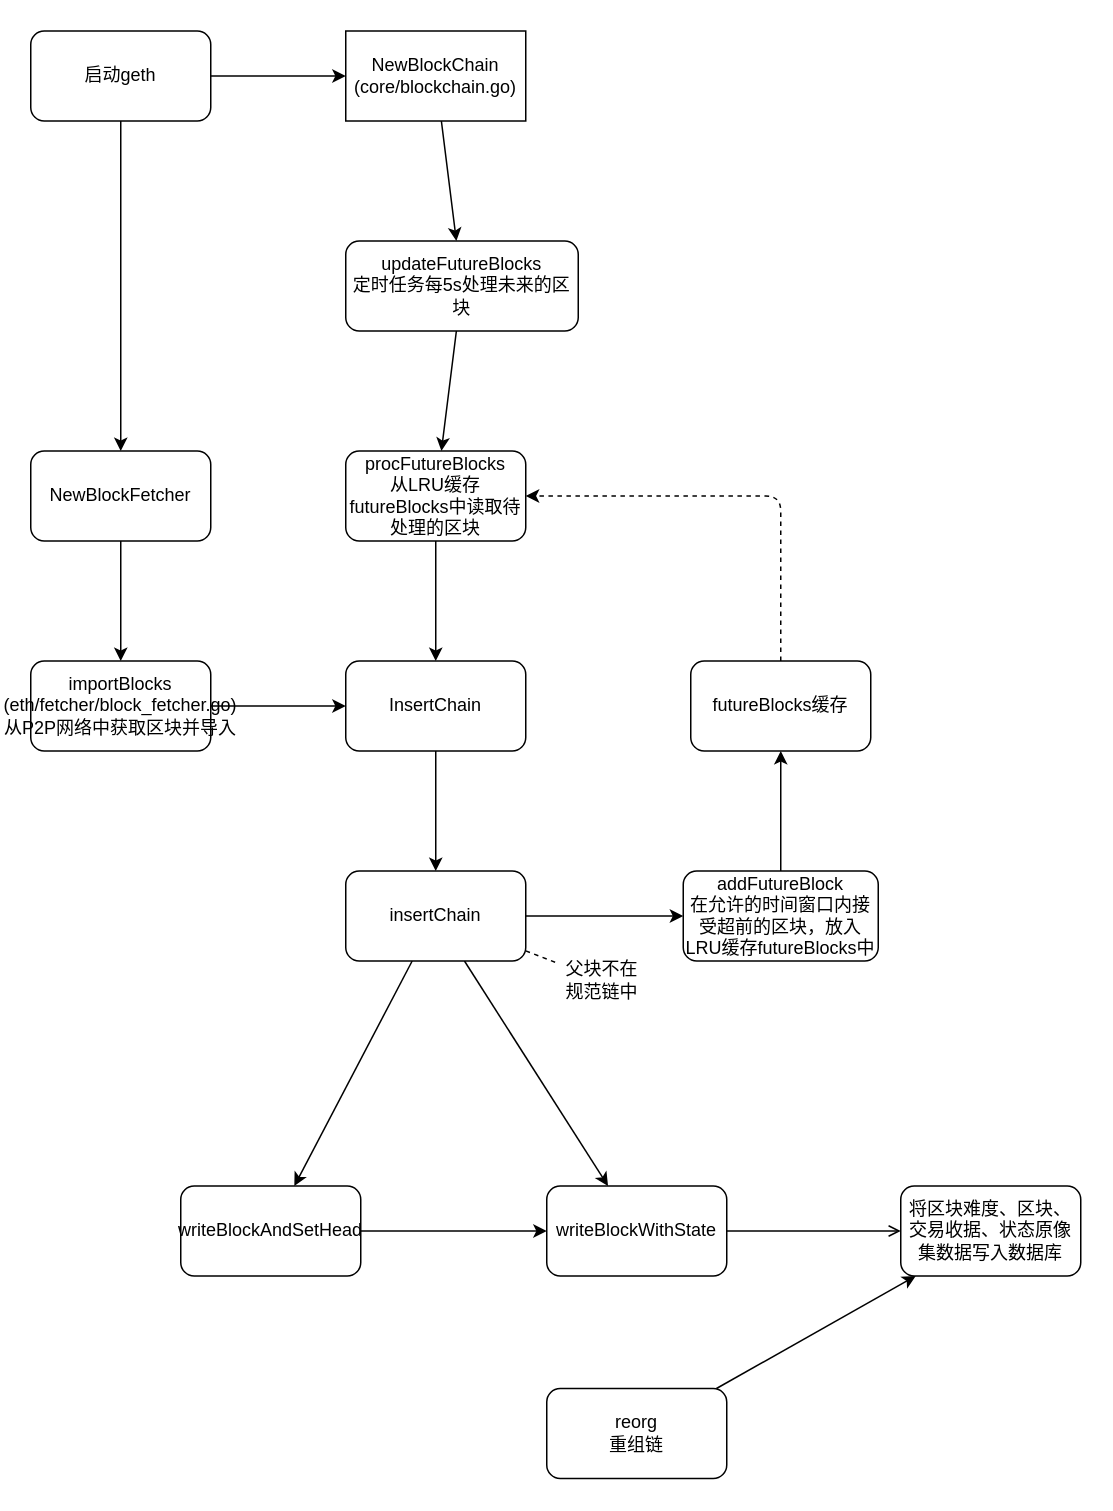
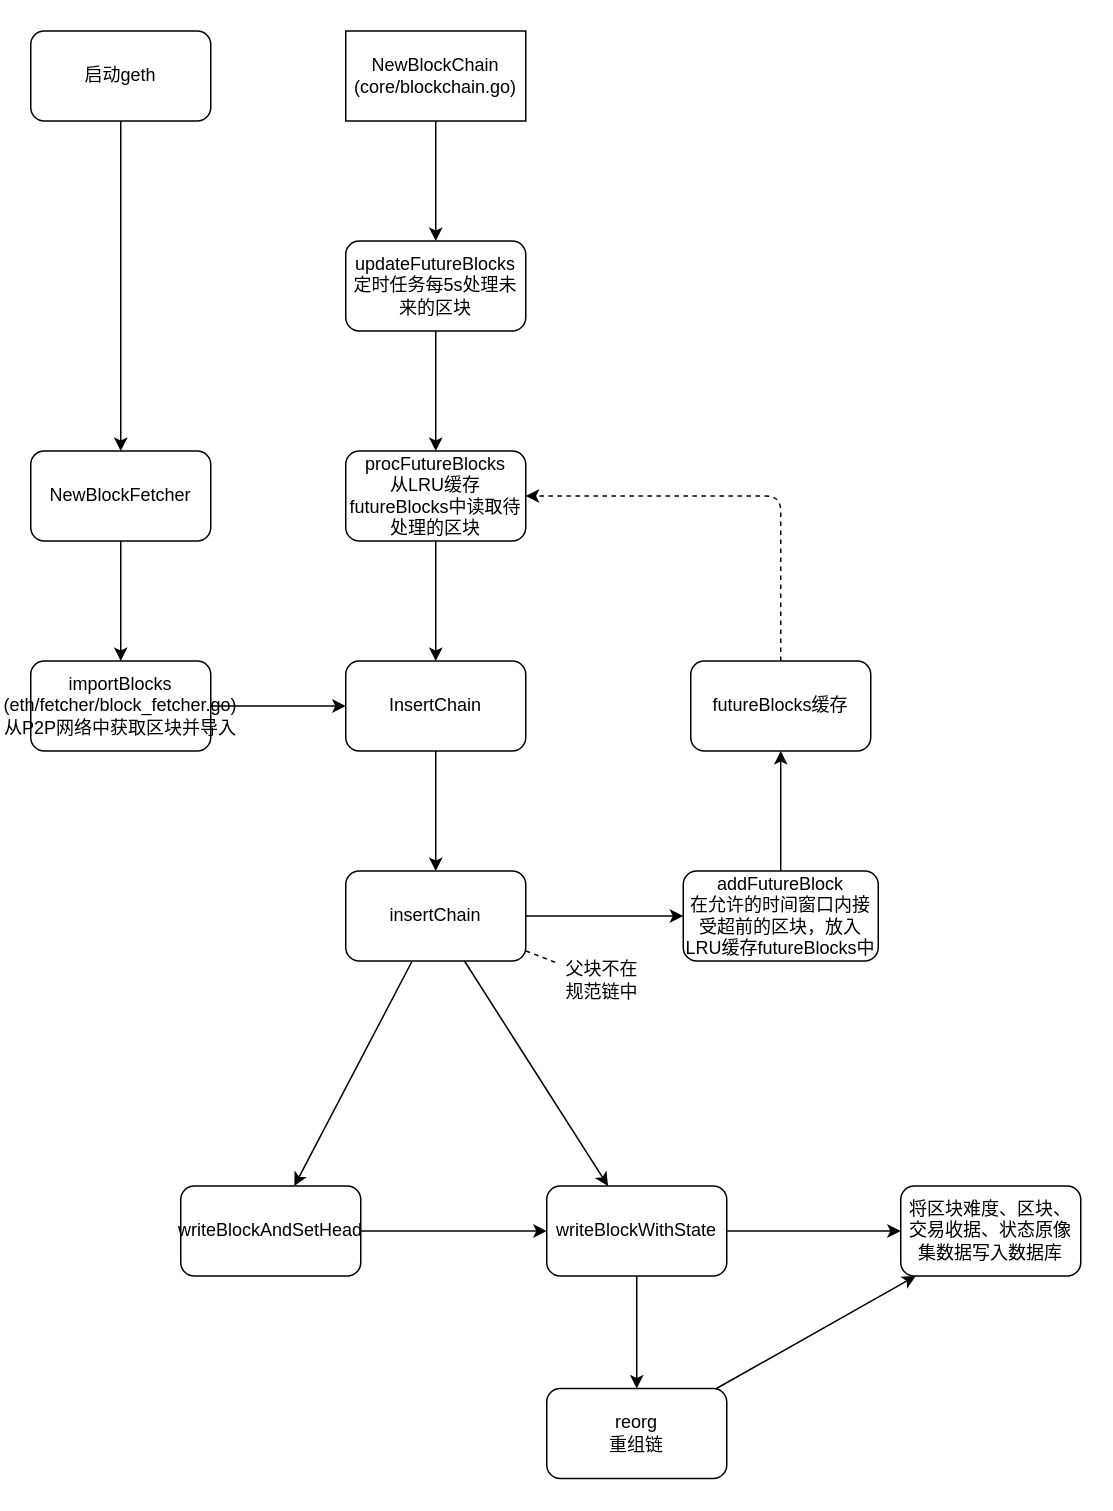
  <mxCell id="0" />
  <mxCell id="1" parent="0" />
  <mxCell id="2" value="" style="edgeStyle=none;html=1;" edge="1" parent="1" source="5" target="9"><mxGeometry relative="1" as="geometry" /></mxCell>
  <mxCell id="3" value="" style="edgeStyle=none;html=1;" edge="1" parent="1" source="16" target="5"><mxGeometry relative="1" as="geometry" /></mxCell>
  <mxCell id="4" value="" style="edgeStyle=none;html=1;exitX=1;exitY=0.5;exitDx=0;exitDy=0;" edge="1" parent="1" source="32" target="5"><mxGeometry relative="1" as="geometry" /></mxCell>
  <mxCell id="5" value="InsertChain" style="rounded=1;whiteSpace=wrap;html=1;" vertex="1" parent="1"><mxGeometry x="230" y="440" width="120" height="60" as="geometry" /></mxCell>
  <mxCell id="6" value="" style="edgeStyle=none;html=1;" edge="1" parent="1" source="9" target="12"><mxGeometry relative="1" as="geometry" /></mxCell>
  <mxCell id="7" value="" style="edgeStyle=none;html=1;" edge="1" parent="1" source="9" target="14"><mxGeometry relative="1" as="geometry" /></mxCell>
  <mxCell id="8" value="" style="edgeStyle=none;html=1;" edge="1" parent="1" source="9" target="21"><mxGeometry relative="1" as="geometry" /></mxCell>
  <mxCell id="9" value="insertChain" style="whiteSpace=wrap;html=1;rounded=1;" vertex="1" parent="1"><mxGeometry x="230" y="580" width="120" height="60" as="geometry" /></mxCell>
- <mxCell id="11" value="" style="edgeStyle=none;html=1;endArrow=open;" edge="1" parent="1" source="12" target="24"><mxGeometry relative="1" as="geometry" /></mxCell>
+ <mxCell id="10" value="" style="edgeStyle=none;html=1;" edge="1" parent="1" source="12" target="23"><mxGeometry relative="1" as="geometry" /></mxCell>
+ <mxCell id="11" value="" style="edgeStyle=none;html=1;" edge="1" parent="1" source="12" target="24"><mxGeometry relative="1" as="geometry" /></mxCell>
  <mxCell id="12" value="writeBlockWithState" style="whiteSpace=wrap;html=1;rounded=1;" vertex="1" parent="1"><mxGeometry x="364" y="790" width="120" height="60" as="geometry" /></mxCell>
  <mxCell id="13" value="" style="edgeStyle=none;html=1;" edge="1" parent="1" source="14" target="12"><mxGeometry relative="1" as="geometry" /></mxCell>
  <mxCell id="14" value="writeBlockAndSetHead" style="whiteSpace=wrap;html=1;rounded=1;" vertex="1" parent="1"><mxGeometry x="120" y="790" width="120" height="60" as="geometry" /></mxCell>
  <mxCell id="15" value="" style="edgeStyle=none;html=1;" edge="1" parent="1" source="18" target="16"><mxGeometry relative="1" as="geometry" /></mxCell>
  <mxCell id="16" value="procFutureBlocks&lt;br&gt;从LRU缓存futureBlocks中读取待处理的区块" style="whiteSpace=wrap;html=1;rounded=1;" vertex="1" parent="1"><mxGeometry x="230" y="300" width="120" height="60" as="geometry" /></mxCell>
  <mxCell id="17" value="" style="edgeStyle=none;html=1;" edge="1" parent="1" source="19" target="18"><mxGeometry relative="1" as="geometry" /></mxCell>
- <mxCell id="18" value="updateFutureBlocks&lt;br&gt;定时任务每5s处理未来的区块" style="whiteSpace=wrap;html=1;rounded=1;" vertex="1" parent="1"><mxGeometry x="230" y="160" width="155" height="60" as="geometry" /></mxCell>
+ <mxCell id="18" value="updateFutureBlocks&lt;br&gt;定时任务每5s处理未来的区块" style="whiteSpace=wrap;html=1;rounded=1;" vertex="1" parent="1"><mxGeometry x="230" y="160" width="120" height="60" as="geometry" /></mxCell>
  <mxCell id="19" value="NewBlockChain&lt;br&gt;(core/blockchain.go)" style="whiteSpace=wrap;html=1;rounded=0;" vertex="1" parent="1"><mxGeometry x="230" y="20" width="120" height="60" as="geometry" /></mxCell>
  <mxCell id="20" value="" style="edgeStyle=none;html=1;" edge="1" parent="1" source="21" target="26"><mxGeometry relative="1" as="geometry" /></mxCell>
  <mxCell id="21" value="addFutureBlock&lt;br&gt;在允许的时间窗口内接受超前的区块，放入LRU缓存futureBlocks中" style="whiteSpace=wrap;html=1;rounded=1;" vertex="1" parent="1"><mxGeometry x="455" y="580" width="130" height="60" as="geometry" /></mxCell>
  <mxCell id="22" value="" style="edgeStyle=none;html=1;" edge="1" parent="1" source="23"><mxGeometry relative="1" as="geometry"><mxPoint x="610" y="850" as="targetPoint" /></mxGeometry></mxCell>
  <mxCell id="23" value="reorg&lt;br&gt;重组链" style="whiteSpace=wrap;html=1;rounded=1;" vertex="1" parent="1"><mxGeometry x="364" y="925" width="120" height="60" as="geometry" /></mxCell>
  <mxCell id="24" value="将区块难度、区块、交易收据、状态原像集数据写入数据库" style="whiteSpace=wrap;html=1;rounded=1;" vertex="1" parent="1"><mxGeometry x="600" y="790" width="120" height="60" as="geometry" /></mxCell>
  <mxCell id="25" value="" style="edgeStyle=orthogonalEdgeStyle;html=1;entryX=1;entryY=0.5;entryDx=0;entryDy=0;exitX=0.5;exitY=0;exitDx=0;exitDy=0;dashed=1;" edge="1" parent="1" source="26" target="16"><mxGeometry relative="1" as="geometry" /></mxCell>
  <mxCell id="26" value="futureBlocks缓存" style="whiteSpace=wrap;html=1;rounded=1;" vertex="1" parent="1"><mxGeometry x="460" y="440" width="120" height="60" as="geometry" /></mxCell>
  <mxCell id="27" value="" style="html=1;dashed=1;endArrow=none;" edge="1" parent="1" source="9" target="28"><mxGeometry relative="1" as="geometry"><mxPoint x="290" y="640" as="sourcePoint" /><mxPoint x="290" y="720" as="targetPoint" /></mxGeometry></mxCell>
  <mxCell id="28" value="父块不在规范链中" style="text;html=1;strokeColor=none;fillColor=none;align=center;verticalAlign=middle;whiteSpace=wrap;rounded=0;" vertex="1" parent="1"><mxGeometry x="371" y="638" width="60" height="30" as="geometry" /></mxCell>
  <mxCell id="29" value="" style="edgeStyle=none;html=1;" edge="1" parent="1" source="31" target="32"><mxGeometry relative="1" as="geometry" /></mxCell>
  <mxCell id="30" value="" style="edgeStyle=none;html=1;" edge="1" parent="1" source="34" target="31"><mxGeometry relative="1" as="geometry" /></mxCell>
  <mxCell id="31" value="NewBlockFetcher" style="whiteSpace=wrap;html=1;rounded=1;" vertex="1" parent="1"><mxGeometry x="20" y="300" width="120" height="60" as="geometry" /></mxCell>
  <mxCell id="32" value="importBlocks&lt;br&gt;(eth/fetcher/block_fetcher.go)&lt;br&gt;从P2P网络中获取区块并导入" style="whiteSpace=wrap;html=1;rounded=1;" vertex="1" parent="1"><mxGeometry x="20" y="440" width="120" height="60" as="geometry" /></mxCell>
- <mxCell id="33" value="" style="edgeStyle=none;html=1;" edge="1" parent="1" source="34" target="19"><mxGeometry relative="1" as="geometry" /></mxCell>
  <mxCell id="34" value="启动geth" style="whiteSpace=wrap;html=1;rounded=1;" vertex="1" parent="1"><mxGeometry x="20" y="20" width="120" height="60" as="geometry" /></mxCell>
